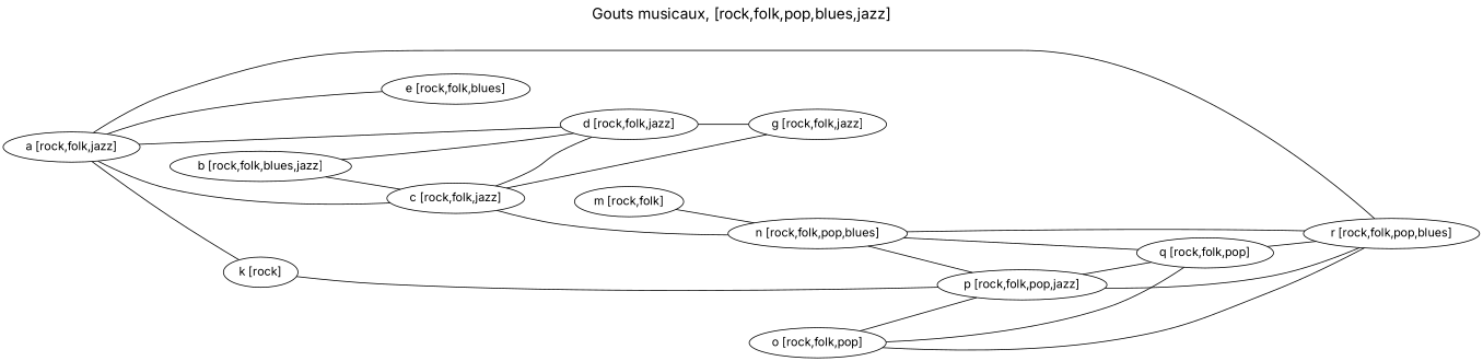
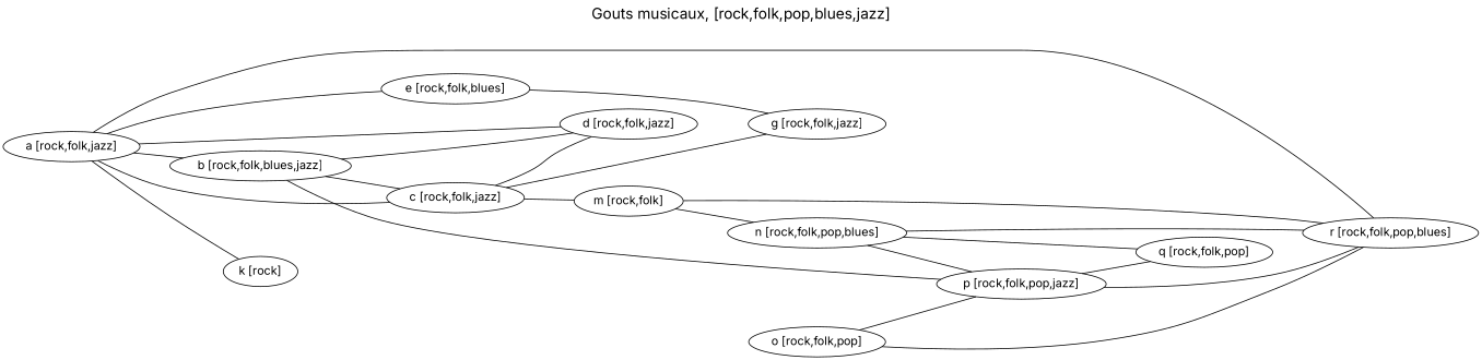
  graph {
    fontname=Inter
    fontsize=18
    label="Gouts musicaux, [rock,folk,pop,blues,jazz]"
    labelloc=top
    rankdir=LR
    node [fontname=Inter]
    edge [fontname=Inter]
    n1 [label="a [rock,folk,jazz]"]
    n2 [label="b [rock,folk,blues,jazz]"]
    n3 [label="c [rock,folk,jazz]"]
    n4 [label="d [rock,folk,jazz]"]
    n5 [label="e [rock,folk,blues]"]
    n6 [label="k [rock]"]
    n7 [label="r [rock,folk,pop,blues]"]
    n8 [label="g [rock,folk,jazz]"]
    n9 [label="m [rock,folk]"]
    n10 [label="p [rock,folk,pop,jazz]"]
    n11 [label="n [rock,folk,pop,blues]"]
    n12 [label="q [rock,folk,pop]"]
    n13 [label="o [rock,folk,pop]"]
+   n1 -- n2
    n1 -- n3
    n1 -- n4
    n1 -- n5
    n1 -- n6
    n1 -- n7
    n2 -- n3
    n2 -- n4
    n3 -- n4
    n3 -- n8
-   n3 -- n11
-   n4 -- n8
-   n6 -- n10
+   n3 -- n9
+   n5 -- n8
+   n2 -- n10
    n9 -- n11
    n10 -- n7
    n10 -- n12
    n11 -- n7
    n11 -- n10
    n11 -- n12
-   n12 -- n7
+   n9 -- n7
    n13 -- n7
    n13 -- n10
-   n13 -- n12
  }
